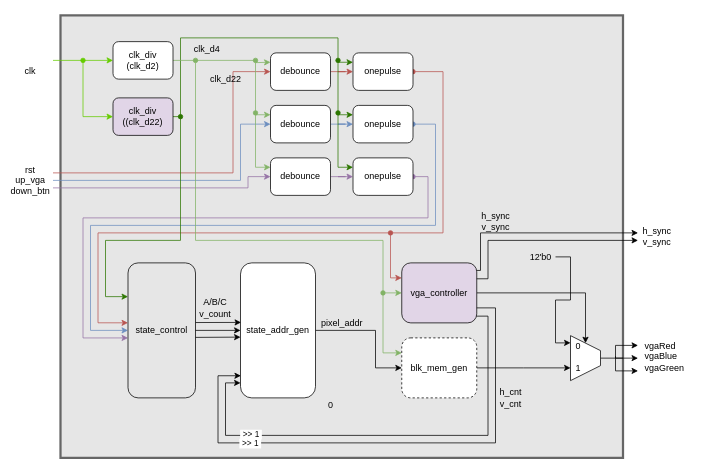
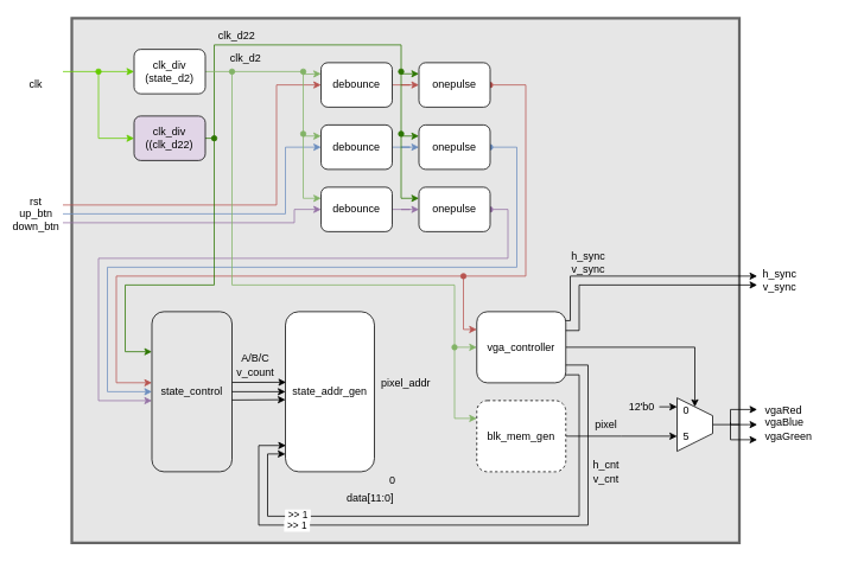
  <mxCell id="0" />
  <mxCell id="1" parent="0" />
  <mxCell id="2" value="" style="rounded=0;whiteSpace=wrap;html=1;align=left;strokeWidth=3;strokeColor=#666666;fontColor=#333333;fillColor=#E6E6E6;" vertex="1" parent="1"><mxGeometry x="80" y="20" width="750" height="590" as="geometry" /></mxCell>
  <mxCell id="3" value="" style="edgeStyle=orthogonalEdgeStyle;rounded=0;orthogonalLoop=1;jettySize=auto;html=1;fillColor=#f8cecc;strokeColor=#b85450;" edge="1" parent="1" source="6" target="9"><mxGeometry relative="1" as="geometry" /></mxCell>
  <mxCell id="4" style="edgeStyle=orthogonalEdgeStyle;rounded=0;orthogonalLoop=1;jettySize=auto;html=1;entryX=0;entryY=0.5;entryDx=0;entryDy=0;fillColor=#f8cecc;strokeColor=#b85450;" edge="1" parent="1" target="6"><mxGeometry relative="1" as="geometry"><mxPoint x="70" y="230" as="sourcePoint" /><Array as="points"><mxPoint x="70" y="230" /><mxPoint x="310" y="230" /><mxPoint x="310" y="95" /></Array></mxGeometry></mxCell>
  <mxCell id="5" style="edgeStyle=orthogonalEdgeStyle;rounded=0;orthogonalLoop=1;jettySize=auto;html=1;startArrow=none;startFill=0;endArrow=classic;endFill=1;entryX=0;entryY=0.25;entryDx=0;entryDy=0;fillColor=#d5e8d4;strokeColor=#82b366;" edge="1" parent="1" target="6"><mxGeometry relative="1" as="geometry"><mxPoint x="340" y="83" as="sourcePoint" /><Array as="points"><mxPoint x="340" y="83" /></Array></mxGeometry></mxCell>
  <mxCell id="6" value="debounce" style="rounded=1;whiteSpace=wrap;html=1;" vertex="1" parent="1"><mxGeometry x="360" y="70" width="80" height="50" as="geometry" /></mxCell>
  <mxCell id="7" style="edgeStyle=orthogonalEdgeStyle;rounded=0;orthogonalLoop=1;jettySize=auto;html=1;startArrow=none;startFill=0;endArrow=classic;endFill=1;entryX=0;entryY=0.25;entryDx=0;entryDy=0;fillColor=#60a917;strokeColor=#2D7600;" edge="1" parent="1" target="9"><mxGeometry relative="1" as="geometry"><mxPoint x="450" y="50" as="sourcePoint" /><Array as="points"><mxPoint x="450" y="50" /><mxPoint x="450" y="83" /></Array></mxGeometry></mxCell>
  <mxCell id="8" style="edgeStyle=orthogonalEdgeStyle;rounded=0;orthogonalLoop=1;jettySize=auto;html=1;exitX=1;exitY=0.5;exitDx=0;exitDy=0;entryX=0;entryY=0.444;entryDx=0;entryDy=0;entryPerimeter=0;startArrow=oval;startFill=1;endArrow=classic;endFill=1;strokeColor=#b85450;fillColor=#f8cecc;" edge="1" parent="1" source="9" target="31"><mxGeometry relative="1" as="geometry"><Array as="points"><mxPoint x="590" y="95" /><mxPoint x="590" y="310" /><mxPoint x="130" y="310" /><mxPoint x="130" y="430" /></Array></mxGeometry></mxCell>
  <mxCell id="9" value="onepulse" style="rounded=1;whiteSpace=wrap;html=1;" vertex="1" parent="1"><mxGeometry x="470" y="70" width="80" height="50" as="geometry" /></mxCell>
  <mxCell id="10" value="" style="edgeStyle=orthogonalEdgeStyle;rounded=0;orthogonalLoop=1;jettySize=auto;html=1;fillColor=#dae8fc;strokeColor=#6c8ebf;" edge="1" parent="1" source="13" target="16"><mxGeometry relative="1" as="geometry" /></mxCell>
  <mxCell id="11" style="edgeStyle=orthogonalEdgeStyle;rounded=0;orthogonalLoop=1;jettySize=auto;html=1;exitX=0;exitY=0.5;exitDx=0;exitDy=0;entryX=0;entryY=0.5;entryDx=0;entryDy=0;fillColor=#dae8fc;strokeColor=#6c8ebf;" edge="1" parent="1" target="13"><mxGeometry relative="1" as="geometry"><mxPoint x="70" y="240" as="sourcePoint" /><Array as="points"><mxPoint x="320" y="240" /><mxPoint x="320" y="165" /></Array></mxGeometry></mxCell>
  <mxCell id="12" style="edgeStyle=orthogonalEdgeStyle;rounded=0;orthogonalLoop=1;jettySize=auto;html=1;exitX=0;exitY=0.25;exitDx=0;exitDy=0;startArrow=oval;startFill=1;endArrow=classic;endFill=1;entryX=0;entryY=0.25;entryDx=0;entryDy=0;fillColor=#d5e8d4;strokeColor=#82b366;" edge="1" parent="1" target="13"><mxGeometry relative="1" as="geometry"><mxPoint x="340" y="80" as="sourcePoint" /><Array as="points"><mxPoint x="340" y="153" /></Array></mxGeometry></mxCell>
  <mxCell id="13" value="debounce" style="rounded=1;whiteSpace=wrap;html=1;" vertex="1" parent="1"><mxGeometry x="360" y="140" width="80" height="50" as="geometry" /></mxCell>
  <mxCell id="14" style="edgeStyle=orthogonalEdgeStyle;rounded=0;orthogonalLoop=1;jettySize=auto;html=1;startArrow=oval;startFill=1;endArrow=classic;endFill=1;entryX=0;entryY=0.25;entryDx=0;entryDy=0;fillColor=#60a917;strokeColor=#2D7600;" edge="1" parent="1" target="16"><mxGeometry relative="1" as="geometry"><mxPoint x="450" y="80" as="sourcePoint" /><Array as="points"><mxPoint x="450" y="80" /><mxPoint x="450" y="153" /></Array></mxGeometry></mxCell>
  <mxCell id="15" style="edgeStyle=orthogonalEdgeStyle;rounded=0;orthogonalLoop=1;jettySize=auto;html=1;exitX=1;exitY=0.5;exitDx=0;exitDy=0;startArrow=oval;startFill=1;endArrow=classic;endFill=1;strokeColor=#6c8ebf;entryX=0;entryY=0.5;entryDx=0;entryDy=0;fillColor=#dae8fc;" edge="1" parent="1" source="16" target="31"><mxGeometry relative="1" as="geometry"><mxPoint x="100" y="440" as="targetPoint" /><Array as="points"><mxPoint x="580" y="165" /><mxPoint x="580" y="300" /><mxPoint x="120" y="300" /><mxPoint x="120" y="440" /></Array></mxGeometry></mxCell>
  <mxCell id="16" value="onepulse" style="rounded=1;whiteSpace=wrap;html=1;" vertex="1" parent="1"><mxGeometry x="470" y="140" width="80" height="50" as="geometry" /></mxCell>
  <mxCell id="17" value="" style="edgeStyle=orthogonalEdgeStyle;rounded=0;orthogonalLoop=1;jettySize=auto;html=1;fillColor=#e1d5e7;strokeColor=#9673a6;" edge="1" parent="1" source="20" target="23"><mxGeometry relative="1" as="geometry" /></mxCell>
  <mxCell id="18" style="edgeStyle=orthogonalEdgeStyle;rounded=0;orthogonalLoop=1;jettySize=auto;html=1;exitX=0;exitY=0.5;exitDx=0;exitDy=0;entryX=0;entryY=0.5;entryDx=0;entryDy=0;fillColor=#e1d5e7;strokeColor=#9673a6;" edge="1" parent="1" target="20"><mxGeometry relative="1" as="geometry"><mxPoint x="70" y="250" as="sourcePoint" /><Array as="points"><mxPoint x="330" y="250" /><mxPoint x="330" y="235" /></Array></mxGeometry></mxCell>
  <mxCell id="19" style="edgeStyle=orthogonalEdgeStyle;rounded=0;orthogonalLoop=1;jettySize=auto;html=1;exitX=0;exitY=0.25;exitDx=0;exitDy=0;startArrow=oval;startFill=1;endArrow=classic;endFill=1;entryX=0;entryY=0.25;entryDx=0;entryDy=0;fillColor=#d5e8d4;strokeColor=#82b366;" edge="1" parent="1" target="20"><mxGeometry relative="1" as="geometry"><mxPoint x="340" y="150" as="sourcePoint" /><Array as="points"><mxPoint x="340" y="223" /></Array></mxGeometry></mxCell>
  <mxCell id="20" value="debounce" style="rounded=1;whiteSpace=wrap;html=1;" vertex="1" parent="1"><mxGeometry x="360" y="210" width="80" height="50" as="geometry" /></mxCell>
  <mxCell id="21" style="edgeStyle=orthogonalEdgeStyle;rounded=0;orthogonalLoop=1;jettySize=auto;html=1;exitX=0;exitY=0.25;exitDx=0;exitDy=0;startArrow=oval;startFill=1;endArrow=classic;endFill=1;entryX=0;entryY=0.25;entryDx=0;entryDy=0;fillColor=#60a917;strokeColor=#2D7600;" edge="1" parent="1" target="23"><mxGeometry relative="1" as="geometry"><mxPoint x="450" y="150" as="sourcePoint" /><Array as="points"><mxPoint x="450" y="223" /></Array></mxGeometry></mxCell>
  <mxCell id="22" style="edgeStyle=orthogonalEdgeStyle;rounded=0;orthogonalLoop=1;jettySize=auto;html=1;exitX=1;exitY=0.5;exitDx=0;exitDy=0;startArrow=oval;startFill=1;endArrow=classic;endFill=1;strokeColor=#9673a6;fillColor=#e1d5e7;entryX=0;entryY=0.556;entryDx=0;entryDy=0;entryPerimeter=0;" edge="1" parent="1" source="23" target="31"><mxGeometry relative="1" as="geometry"><mxPoint x="150" y="450" as="targetPoint" /><Array as="points"><mxPoint x="570" y="235" /><mxPoint x="570" y="290" /><mxPoint x="110" y="290" /><mxPoint x="110" y="450" /></Array></mxGeometry></mxCell>
  <mxCell id="23" value="onepulse" style="rounded=1;whiteSpace=wrap;html=1;" vertex="1" parent="1"><mxGeometry x="470" y="210" width="80" height="50" as="geometry" /></mxCell>
  <mxCell id="24" style="edgeStyle=orthogonalEdgeStyle;rounded=0;orthogonalLoop=1;jettySize=auto;html=1;entryX=0;entryY=0.5;entryDx=0;entryDy=0;startArrow=oval;startFill=1;gradientColor=#97d077;fillColor=#d5e8d4;strokeColor=#66CC00;" edge="1" parent="1" target="26"><mxGeometry relative="1" as="geometry"><mxPoint x="150" y="150" as="targetPoint" /><mxPoint x="110" y="80" as="sourcePoint" /><Array as="points"><mxPoint x="110" y="155" /></Array></mxGeometry></mxCell>
  <mxCell id="25" style="edgeStyle=orthogonalEdgeStyle;rounded=0;orthogonalLoop=1;jettySize=auto;html=1;exitX=1;exitY=0.5;exitDx=0;exitDy=0;startArrow=none;startFill=0;endArrow=none;endFill=0;fillColor=#60a917;strokeColor=#2D7600;" edge="1" parent="1" source="26"><mxGeometry relative="1" as="geometry"><mxPoint x="450" y="50" as="targetPoint" /><Array as="points"><mxPoint x="240" y="155" /><mxPoint x="240" y="50" /></Array></mxGeometry></mxCell>
  <mxCell id="26" value="clk_div&lt;br&gt;((clk_d22)" style="rounded=1;whiteSpace=wrap;html=1;fillColor=#e1d5e7;" vertex="1" parent="1"><mxGeometry x="150" y="130" width="80" height="50" as="geometry" /></mxCell>
  <mxCell id="27" style="edgeStyle=orthogonalEdgeStyle;rounded=0;orthogonalLoop=1;jettySize=auto;html=1;gradientColor=#97d077;fillColor=#d5e8d4;strokeColor=#66CC00;" edge="1" parent="1"><mxGeometry relative="1" as="geometry"><mxPoint x="150" y="80" as="targetPoint" /><mxPoint x="70" y="80" as="sourcePoint" /><Array as="points"><mxPoint x="150" y="80" /></Array></mxGeometry></mxCell>
  <mxCell id="28" style="edgeStyle=orthogonalEdgeStyle;rounded=0;orthogonalLoop=1;jettySize=auto;html=1;exitX=1;exitY=0.5;exitDx=0;exitDy=0;startArrow=none;startFill=0;endArrow=none;endFill=0;fillColor=#d5e8d4;strokeColor=#82b366;" edge="1" parent="1" source="29"><mxGeometry relative="1" as="geometry"><mxPoint x="340" y="80" as="targetPoint" /><Array as="points"><mxPoint x="230" y="80" /><mxPoint x="340" y="80" /></Array></mxGeometry></mxCell>
- <mxCell id="29" value="clk_div&lt;br&gt;(clk_d2)" style="rounded=1;whiteSpace=wrap;html=1;" vertex="1" parent="1"><mxGeometry x="150" y="55" width="80" height="50" as="geometry" /></mxCell>
+ <mxCell id="29" value="clk_div&lt;br&gt;(state_d2)" style="rounded=1;whiteSpace=wrap;html=1;" vertex="1" parent="1"><mxGeometry x="150" y="55" width="80" height="50" as="geometry" /></mxCell>
  <mxCell id="30" style="edgeStyle=orthogonalEdgeStyle;rounded=0;orthogonalLoop=1;jettySize=auto;html=1;startArrow=oval;startFill=1;endArrow=classic;endFill=1;strokeColor=#2D7600;entryX=0;entryY=0.25;entryDx=0;entryDy=0;fillColor=#60a917;" edge="1" parent="1" target="31"><mxGeometry relative="1" as="geometry"><mxPoint x="160" y="390" as="targetPoint" /><mxPoint x="240" y="155" as="sourcePoint" /><Array as="points"><mxPoint x="240" y="320" /><mxPoint x="140" y="320" /><mxPoint x="140" y="395" /></Array></mxGeometry></mxCell>
  <mxCell id="31" value="state_control" style="rounded=1;whiteSpace=wrap;html=1;fillColor=#e6e6e6;" vertex="1" parent="1"><mxGeometry x="170" y="350" width="90" height="180" as="geometry" /></mxCell>
- <mxCell id="32" style="edgeStyle=orthogonalEdgeStyle;rounded=0;orthogonalLoop=1;jettySize=auto;html=1;exitX=1;exitY=0.5;exitDx=0;exitDy=0;entryX=0;entryY=0.5;entryDx=0;entryDy=0;startArrow=none;startFill=0;endArrow=classic;endFill=1;strokeColor=#000000;" edge="1" parent="1" source="33" target="36"><mxGeometry relative="1" as="geometry"><Array as="points"><mxPoint x="500" y="440" /><mxPoint x="500" y="490" /></Array></mxGeometry></mxCell>
  <mxCell id="33" value="state_addr_gen" style="rounded=1;whiteSpace=wrap;html=1;" vertex="1" parent="1"><mxGeometry x="320" y="350" width="100" height="180" as="geometry" /></mxCell>
  <mxCell id="34" style="edgeStyle=orthogonalEdgeStyle;rounded=0;orthogonalLoop=1;jettySize=auto;html=1;startArrow=oval;startFill=1;endArrow=classic;endFill=1;strokeColor=#82b366;entryX=0;entryY=0.25;entryDx=0;entryDy=0;fillColor=#d5e8d4;" edge="1" parent="1" target="36"><mxGeometry relative="1" as="geometry"><mxPoint x="260" y="80" as="sourcePoint" /><Array as="points"><mxPoint x="260" y="320" /><mxPoint x="510" y="320" /><mxPoint x="510" y="470" /></Array></mxGeometry></mxCell>
  <mxCell id="35" style="edgeStyle=orthogonalEdgeStyle;rounded=0;orthogonalLoop=1;jettySize=auto;html=1;exitX=1;exitY=0.5;exitDx=0;exitDy=0;startArrow=none;startFill=0;endArrow=classic;endFill=1;strokeColor=#000000;" edge="1" parent="1" source="36"><mxGeometry relative="1" as="geometry"><mxPoint x="760" y="490" as="targetPoint" /></mxGeometry></mxCell>
  <mxCell id="36" value="blk_mem_gen" style="rounded=1;whiteSpace=wrap;html=1;dashed=1;" vertex="1" parent="1"><mxGeometry x="535" y="450" width="100" height="80" as="geometry" /></mxCell>
  <mxCell id="37" style="edgeStyle=orthogonalEdgeStyle;rounded=0;orthogonalLoop=1;jettySize=auto;html=1;startArrow=oval;startFill=1;endArrow=classic;endFill=1;strokeColor=#82b366;entryX=0;entryY=0.5;entryDx=0;entryDy=0;fillColor=#d5e8d4;" edge="1" parent="1" target="40"><mxGeometry relative="1" as="geometry"><mxPoint x="510" y="390" as="sourcePoint" /><Array as="points"><mxPoint x="510" y="390" /></Array></mxGeometry></mxCell>
  <mxCell id="38" style="edgeStyle=orthogonalEdgeStyle;rounded=0;orthogonalLoop=1;jettySize=auto;html=1;exitX=0;exitY=0.25;exitDx=0;exitDy=0;startArrow=oval;startFill=1;endArrow=classic;endFill=1;strokeColor=#b85450;fillColor=#f8cecc;entryX=0;entryY=0.25;entryDx=0;entryDy=0;" edge="1" parent="1" target="40"><mxGeometry relative="1" as="geometry"><mxPoint x="520" y="310" as="sourcePoint" /><Array as="points"><mxPoint x="520" y="370" /></Array></mxGeometry></mxCell>
  <mxCell id="39" style="edgeStyle=orthogonalEdgeStyle;rounded=0;orthogonalLoop=1;jettySize=auto;html=1;exitX=1;exitY=0.5;exitDx=0;exitDy=0;startArrow=none;startFill=0;endArrow=classic;endFill=1;strokeColor=#000000;entryX=0;entryY=0.5;entryDx=0;entryDy=0;" edge="1" parent="1" source="40" target="60"><mxGeometry relative="1" as="geometry"><mxPoint x="710" y="390" as="targetPoint" /></mxGeometry></mxCell>
- <mxCell id="40" value="vga_controller" style="rounded=1;whiteSpace=wrap;html=1;fillColor=#e1d5e7;" vertex="1" parent="1"><mxGeometry x="535" y="350" width="100" height="80" as="geometry" /></mxCell>
+ <mxCell id="40" value="vga_controller" style="rounded=1;whiteSpace=wrap;html=1;" vertex="1" parent="1"><mxGeometry x="535" y="350" width="100" height="80" as="geometry" /></mxCell>
  <mxCell id="41" value="clk" style="text;html=1;strokeColor=none;fillColor=none;align=center;verticalAlign=middle;whiteSpace=wrap;rounded=0;" vertex="1" parent="1"><mxGeometry x="20" y="85" width="40" height="20" as="geometry" /></mxCell>
- <mxCell id="42" value="rst&lt;br&gt;up_vga&lt;br&gt;down_btn" style="text;html=1;strokeColor=none;fillColor=none;align=center;verticalAlign=middle;whiteSpace=wrap;rounded=0;" vertex="1" parent="1"><mxGeometry x="20" y="230" width="40" height="20" as="geometry" /></mxCell>
+ <mxCell id="42" value="rst&lt;br&gt;up_btn&lt;br&gt;down_btn" style="text;html=1;strokeColor=none;fillColor=none;align=center;verticalAlign=middle;whiteSpace=wrap;rounded=0;" vertex="1" parent="1"><mxGeometry x="20" y="230" width="40" height="20" as="geometry" /></mxCell>
  <mxCell id="43" value="" style="endArrow=classic;html=1;entryX=0.007;entryY=0.441;entryDx=0;entryDy=0;entryPerimeter=0;exitX=1.003;exitY=0.442;exitDx=0;exitDy=0;exitPerimeter=0;" edge="1" parent="1" source="31" target="33"><mxGeometry width="50" height="50" relative="1" as="geometry"><mxPoint x="280" y="429" as="sourcePoint" /><mxPoint x="370" y="290" as="targetPoint" /></mxGeometry></mxCell>
  <mxCell id="44" value="" style="endArrow=classic;html=1;exitX=1;exitY=0.5;exitDx=0;exitDy=0;entryX=0;entryY=0.5;entryDx=0;entryDy=0;" edge="1" parent="1" source="31" target="33"><mxGeometry width="50" height="50" relative="1" as="geometry"><mxPoint x="273.5" y="439.66" as="sourcePoint" /><mxPoint x="310" y="439.66" as="targetPoint" /></mxGeometry></mxCell>
  <mxCell id="45" value="" style="endArrow=classic;html=1;exitX=1.001;exitY=0.552;exitDx=0;exitDy=0;exitPerimeter=0;entryX=0;entryY=0.55;entryDx=0;entryDy=0;entryPerimeter=0;" edge="1" parent="1" source="31" target="33"><mxGeometry width="50" height="50" relative="1" as="geometry"><mxPoint x="273.5" y="449.02" as="sourcePoint" /><mxPoint x="310" y="449.02" as="targetPoint" /></mxGeometry></mxCell>
  <mxCell id="46" value="A/B/C&lt;br&gt;v_count" style="text;html=1;align=center;verticalAlign=middle;resizable=0;points=[];autosize=1;" vertex="1" parent="1"><mxGeometry x="256" y="395" width="60" height="30" as="geometry" /></mxCell>
  <mxCell id="47" value="pixel_addr" style="text;html=1;align=center;verticalAlign=middle;resizable=0;points=[];autosize=1;" vertex="1" parent="1"><mxGeometry x="420" y="420" width="70" height="20" as="geometry" /></mxCell>
  <mxCell id="48" value="0" style="text;html=1;align=center;verticalAlign=middle;resizable=0;points=[];autosize=1;" vertex="1" parent="1"><mxGeometry x="430" y="530" width="20" height="20" as="geometry" /></mxCell>
+ <mxCell id="49" value="data[11:0]" style="text;html=1;align=center;verticalAlign=middle;resizable=0;points=[];autosize=1;" vertex="1" parent="1"><mxGeometry x="380" y="550" width="70" height="20" as="geometry" /></mxCell>
+ <mxCell id="50" value="pixel" style="text;html=1;align=center;verticalAlign=middle;resizable=0;points=[];autosize=1;" vertex="1" parent="1"><mxGeometry x="660" y="467" width="40" height="20" as="geometry" /></mxCell>
  <mxCell id="51" value="" style="endArrow=classic;html=1;strokeColor=#000000;exitX=0.997;exitY=0.888;exitDx=0;exitDy=0;exitPerimeter=0;edgeStyle=orthogonalEdgeStyle;rounded=0;entryX=0;entryY=0.889;entryDx=0;entryDy=0;entryPerimeter=0;" edge="1" parent="1" source="40" target="33"><mxGeometry width="50" height="50" relative="1" as="geometry"><mxPoint x="700" y="460" as="sourcePoint" /><mxPoint x="300" y="550" as="targetPoint" /><Array as="points"><mxPoint x="650" y="421" /><mxPoint x="650" y="580" /><mxPoint x="300" y="580" /><mxPoint x="300" y="510" /></Array></mxGeometry></mxCell>
  <mxCell id="52" value="&amp;nbsp;&amp;gt;&amp;gt; 1&amp;nbsp;" style="edgeLabel;html=1;align=center;verticalAlign=middle;resizable=0;points=[];" vertex="1" connectable="0" parent="51"><mxGeometry x="0.6" y="-2" relative="1" as="geometry"><mxPoint as="offset" /></mxGeometry></mxCell>
  <mxCell id="53" value="" style="endArrow=classic;html=1;strokeColor=#000000;exitX=1;exitY=0.75;exitDx=0;exitDy=0;edgeStyle=orthogonalEdgeStyle;rounded=0;entryX=0.005;entryY=0.836;entryDx=0;entryDy=0;entryPerimeter=0;" edge="1" parent="1" source="40" target="33"><mxGeometry width="50" height="50" relative="1" as="geometry"><mxPoint x="645" y="409.87" as="sourcePoint" /><mxPoint x="290" y="540" as="targetPoint" /><Array as="points"><mxPoint x="660" y="410" /><mxPoint x="660" y="590" /><mxPoint x="290" y="590" /><mxPoint x="290" y="501" /></Array></mxGeometry></mxCell>
  <mxCell id="54" value="&amp;nbsp;&amp;gt;&amp;gt; 1&amp;nbsp;" style="edgeLabel;html=1;align=center;verticalAlign=middle;resizable=0;points=[];" vertex="1" connectable="0" parent="53"><mxGeometry x="0.533" relative="1" as="geometry"><mxPoint as="offset" /></mxGeometry></mxCell>
  <mxCell id="55" value="" style="endArrow=classic;html=1;strokeColor=#000000;exitX=0.997;exitY=0.888;exitDx=0;exitDy=0;exitPerimeter=0;edgeStyle=orthogonalEdgeStyle;rounded=0;" edge="1" parent="1"><mxGeometry width="50" height="50" relative="1" as="geometry"><mxPoint x="635" y="371.24" as="sourcePoint" /><mxPoint x="850" y="320" as="targetPoint" /><Array as="points"><mxPoint x="650" y="371" /><mxPoint x="650" y="320" /></Array></mxGeometry></mxCell>
  <mxCell id="56" value="" style="endArrow=classic;html=1;strokeColor=#000000;exitX=0.997;exitY=0.888;exitDx=0;exitDy=0;exitPerimeter=0;edgeStyle=orthogonalEdgeStyle;rounded=0;" edge="1" parent="1"><mxGeometry width="50" height="50" relative="1" as="geometry"><mxPoint x="635.3" y="360.07" as="sourcePoint" /><mxPoint x="850" y="310" as="targetPoint" /><Array as="points"><mxPoint x="640" y="360" /><mxPoint x="640" y="310" /></Array></mxGeometry></mxCell>
  <mxCell id="57" value="h_cnt&lt;br&gt;v_cnt" style="text;html=1;align=center;verticalAlign=middle;resizable=0;points=[];autosize=1;" vertex="1" parent="1"><mxGeometry x="660" y="515" width="40" height="30" as="geometry" /></mxCell>
  <mxCell id="58" style="edgeStyle=orthogonalEdgeStyle;rounded=0;orthogonalLoop=1;jettySize=auto;html=1;startArrow=none;startFill=0;endArrow=classic;endFill=1;strokeColor=#000000;entryX=0.161;entryY=1;entryDx=0;entryDy=0;entryPerimeter=0;" edge="1" parent="1" source="61" target="60"><mxGeometry relative="1" as="geometry" /></mxCell>
  <mxCell id="59" style="edgeStyle=orthogonalEdgeStyle;rounded=0;orthogonalLoop=1;jettySize=auto;html=1;exitX=0.5;exitY=0;exitDx=0;exitDy=0;startArrow=none;startFill=0;endArrow=none;endFill=0;strokeColor=#000000;" edge="1" parent="1" source="60"><mxGeometry relative="1" as="geometry"><mxPoint x="830" y="477" as="targetPoint" /></mxGeometry></mxCell>
  <mxCell id="60" value="&lt;font style=&quot;font-size: 9px&quot;&gt;&lt;br&gt;&lt;/font&gt;" style="shape=trapezoid;perimeter=trapezoidPerimeter;whiteSpace=wrap;html=1;fixedSize=1;rotation=90;" vertex="1" parent="1"><mxGeometry x="750" y="457" width="60" height="40" as="geometry" /></mxCell>
- <mxCell id="61" value="12'b0" style="text;html=1;align=center;verticalAlign=middle;resizable=0;points=[];autosize=1;" vertex="1" parent="1"><mxGeometry x="700" y="332" width="40" height="20" as="geometry" /></mxCell>
- <mxCell id="62" value="0&lt;br&gt;&lt;br&gt;1" style="text;html=1;align=center;verticalAlign=middle;resizable=0;points=[];autosize=1;" vertex="1" parent="1"><mxGeometry x="760" y="450" width="20" height="50" as="geometry" /></mxCell>
+ <mxCell id="61" value="12'b0" style="text;html=1;align=center;verticalAlign=middle;resizable=0;points=[];autosize=1;" vertex="1" parent="1"><mxGeometry x="700" y="447" width="40" height="20" as="geometry" /></mxCell>
+ <mxCell id="62" value="0&lt;br&gt;&lt;br&gt;5" style="text;html=1;align=center;verticalAlign=middle;resizable=0;points=[];autosize=1;" vertex="1" parent="1"><mxGeometry x="760" y="450" width="20" height="50" as="geometry" /></mxCell>
  <mxCell id="63" value="h_sync&lt;br&gt;v_sync" style="text;html=1;align=center;verticalAlign=middle;resizable=0;points=[];autosize=1;" vertex="1" parent="1"><mxGeometry x="635" y="280" width="50" height="30" as="geometry" /></mxCell>
  <mxCell id="64" value="" style="endArrow=classic;startArrow=none;html=1;strokeColor=#000000;startFill=0;edgeStyle=orthogonalEdgeStyle;rounded=0;" edge="1" parent="1"><mxGeometry width="50" height="50" relative="1" as="geometry"><mxPoint x="830" y="477" as="sourcePoint" /><mxPoint x="850" y="460" as="targetPoint" /><Array as="points"><mxPoint x="820" y="477" /><mxPoint x="820" y="460" /></Array></mxGeometry></mxCell>
  <mxCell id="65" value="" style="endArrow=classic;startArrow=none;html=1;strokeColor=#000000;startFill=0;edgeStyle=orthogonalEdgeStyle;rounded=0;" edge="1" parent="1"><mxGeometry width="50" height="50" relative="1" as="geometry"><mxPoint x="830" y="477" as="sourcePoint" /><mxPoint x="850" y="477" as="targetPoint" /><Array as="points"><mxPoint x="840" y="477" /><mxPoint x="840" y="477" /></Array></mxGeometry></mxCell>
  <mxCell id="66" value="" style="endArrow=classic;startArrow=none;html=1;strokeColor=#000000;startFill=0;edgeStyle=orthogonalEdgeStyle;rounded=0;" edge="1" parent="1"><mxGeometry width="50" height="50" relative="1" as="geometry"><mxPoint x="820" y="474.5" as="sourcePoint" /><mxPoint x="850" y="494" as="targetPoint" /><Array as="points"><mxPoint x="820" y="493.5" /></Array></mxGeometry></mxCell>
  <mxCell id="67" value="h_sync&lt;br&gt;v_sync" style="text;html=1;align=center;verticalAlign=middle;resizable=0;points=[];autosize=1;" vertex="1" parent="1"><mxGeometry x="850" y="300" width="50" height="30" as="geometry" /></mxCell>
  <mxCell id="68" value="vgaRed&lt;br&gt;vgaBlue&lt;br&gt;vgaGreen" style="text;html=1;align=left;verticalAlign=middle;resizable=0;points=[];autosize=1;" vertex="1" parent="1"><mxGeometry x="857" y="450" width="70" height="50" as="geometry" /></mxCell>
- <mxCell id="69" value="clk_d4" style="text;html=1;align=center;verticalAlign=middle;resizable=0;points=[];autosize=1;" vertex="1" parent="1"><mxGeometry x="250" y="55" width="50" height="20" as="geometry" /></mxCell>
- <mxCell id="70" value="clk_d22" style="text;html=1;align=center;verticalAlign=middle;resizable=0;points=[];autosize=1;" vertex="1" parent="1"><mxGeometry x="270" y="95" width="60" height="20" as="geometry" /></mxCell>
+ <mxCell id="69" value="clk_d2" style="text;html=1;align=center;verticalAlign=middle;resizable=0;points=[];autosize=1;" vertex="1" parent="1"><mxGeometry x="250" y="55" width="50" height="20" as="geometry" /></mxCell>
+ <mxCell id="70" value="clk_d22" style="text;html=1;align=center;verticalAlign=middle;resizable=0;points=[];autosize=1;" vertex="1" parent="1"><mxGeometry x="235" y="30" width="60" height="20" as="geometry" /></mxCell>
